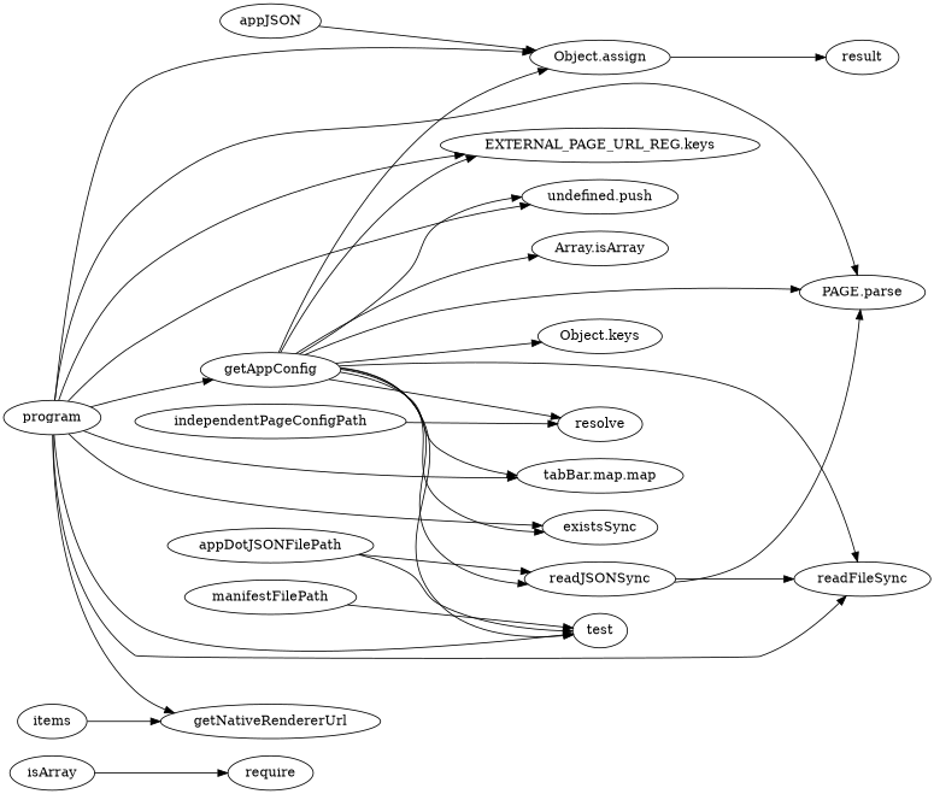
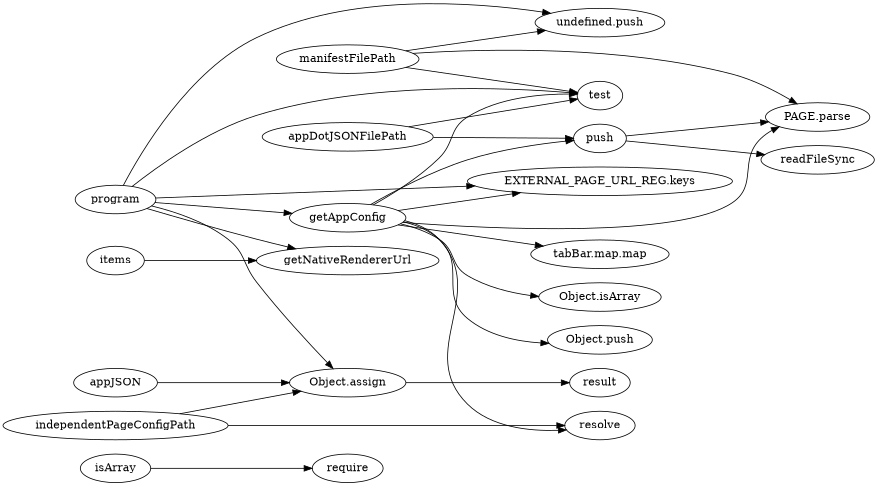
  strict digraph {
    fontname="DejaVu Serif"
    rankdir=LR
    node [fontname="DejaVu Serif"]
    edge [fontname="DejaVu Serif"]
    n1 [label=isArray]
    require
    n3 [label=test]
    getAppConfig
    "Object.assign"
-   existsSync
-   readJSONSync
-   "Array.isArray"
+   readJSONSync [label=push]
+   "Array.isArray" [label="Object.isArray"]
    n9 [label="EXTERNAL_PAGE_URL_REG.keys"]
    resolve
    n11 [label="PAGE.parse"]
    readFileSync
    n13 [label="undefined.push"]
-   "Object.keys"
+   "Object.keys" [label="Object.push"]
    n15 [label="tabBar.map.map"]
    result
    manifestFilePath
    appDotJSONFilePath
    appJSON
    n20 [label=items]
    getNativeRendererUrl
    independentPageConfigPath
    program
    n1 -> require
    getAppConfig -> n3
-   getAppConfig -> "Object.assign"
-   getAppConfig -> existsSync
+   independentPageConfigPath -> "Object.assign"
    getAppConfig -> readJSONSync
    getAppConfig -> "Array.isArray"
    getAppConfig -> n9
    getAppConfig -> resolve
    getAppConfig -> n11
-   getAppConfig -> readFileSync
-   getAppConfig -> n13
+   manifestFilePath -> n13
    getAppConfig -> "Object.keys"
    getAppConfig -> n15
    "Object.assign" -> result
    readJSONSync -> n11
    readJSONSync -> readFileSync
    manifestFilePath -> n3
    appDotJSONFilePath -> n3
    appDotJSONFilePath -> readJSONSync
    appJSON -> "Object.assign"
    n20 -> getNativeRendererUrl
    independentPageConfigPath -> resolve
    program -> n3
    program -> getAppConfig
    program -> "Object.assign"
-   program -> existsSync
    program -> n9
-   program -> n11
-   program -> readFileSync
+   manifestFilePath -> n11
    program -> n13
-   program -> n15
    program -> getNativeRendererUrl
  }
